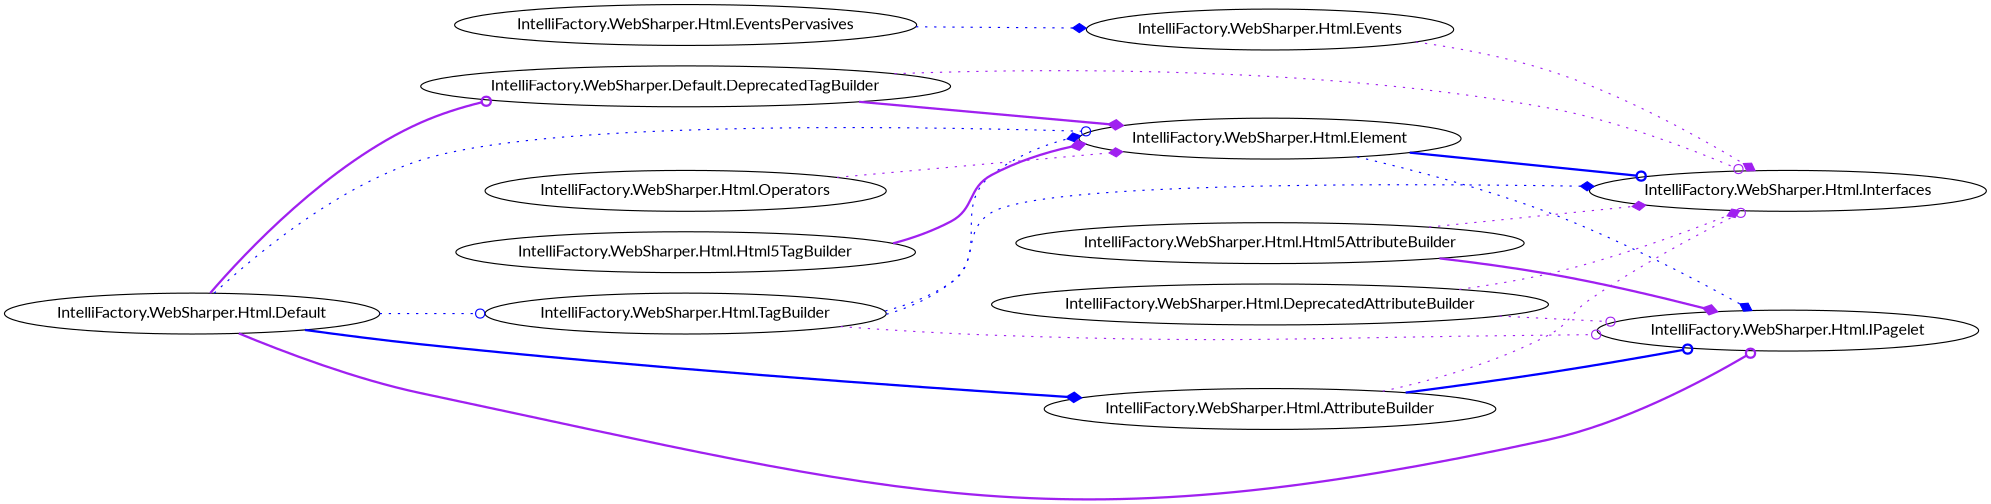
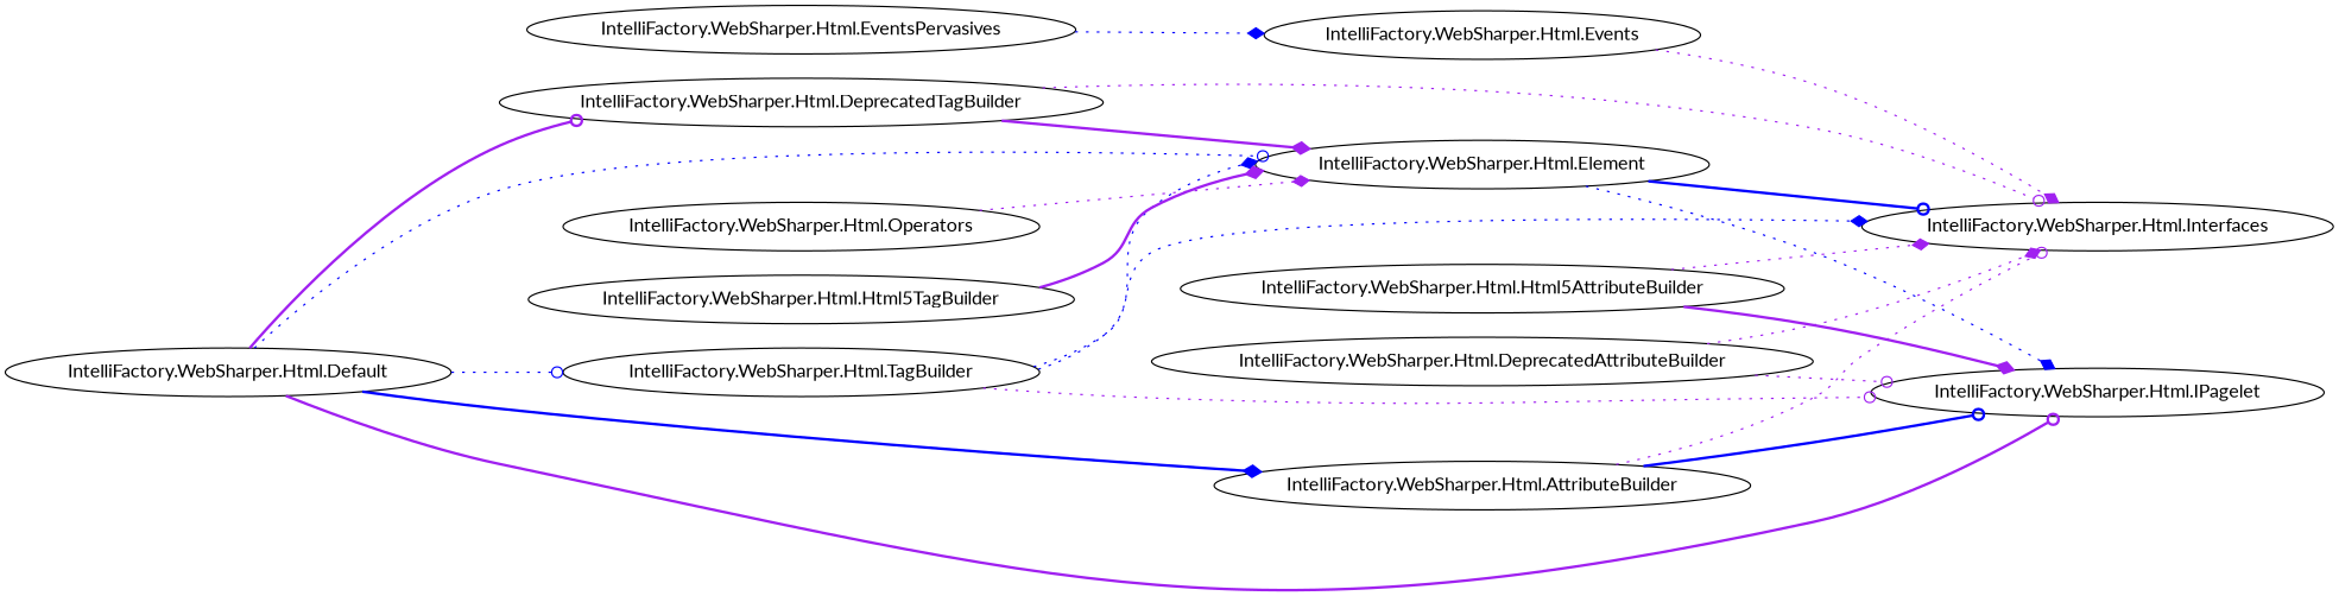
  digraph {
    fontname=Lato
    fontsize=10
    rankdir=LR
    node [fontname=Lato]
    edge [arrowhead=diamond color=purple fontname=Lato style=dotted]
    "IntelliFactory.WebSharper.Html.IPagelet"
    "IntelliFactory.WebSharper.Html.Interfaces"
    "IntelliFactory.WebSharper.Html.AttributeBuilder"
-   "IntelliFactory.WebSharper.Html.DeprecatedTagBuilder" [label="IntelliFactory.WebSharper.Default.DeprecatedTagBuilder"]
+   "IntelliFactory.WebSharper.Html.DeprecatedTagBuilder"
    "IntelliFactory.WebSharper.Html.Element"
    "IntelliFactory.WebSharper.Html.TagBuilder"
    "IntelliFactory.WebSharper.Html.Events"
    "IntelliFactory.WebSharper.Html.Default"
    "IntelliFactory.WebSharper.Html.DeprecatedAttributeBuilder"
    "IntelliFactory.WebSharper.Html.EventsPervasives"
    "IntelliFactory.WebSharper.Html.Html5AttributeBuilder"
    "IntelliFactory.WebSharper.Html.Html5TagBuilder"
    "IntelliFactory.WebSharper.Html.Operators"
    subgraph sub_1 {
      rank=none
      "IntelliFactory.WebSharper.Html.IPagelet"
      "IntelliFactory.WebSharper.Html.Interfaces"
    }
    subgraph sub_2 {
      rank=none
      "IntelliFactory.WebSharper.Html.IPagelet"
      "IntelliFactory.WebSharper.Html.AttributeBuilder"
      "IntelliFactory.WebSharper.Html.DeprecatedTagBuilder"
      "IntelliFactory.WebSharper.Html.Element"
      "IntelliFactory.WebSharper.Html.TagBuilder"
    }
    subgraph sub_3 {
      rank=none
      "IntelliFactory.WebSharper.Html.IPagelet"
      "IntelliFactory.WebSharper.Html.Interfaces"
    }
    subgraph sub_4 {
      rank=none
      "IntelliFactory.WebSharper.Html.Interfaces"
      "IntelliFactory.WebSharper.Html.Element"
    }
    subgraph sub_5 {
      rank=none
      "IntelliFactory.WebSharper.Html.IPagelet"
      "IntelliFactory.WebSharper.Html.Interfaces"
    }
    subgraph sub_6 {
      rank=none
      "IntelliFactory.WebSharper.Html.Events"
    }
    subgraph sub_7 {
      rank=none
      "IntelliFactory.WebSharper.Html.IPagelet"
      "IntelliFactory.WebSharper.Html.Interfaces"
    }
    subgraph sub_8 {
      rank=none
      "IntelliFactory.WebSharper.Html.Interfaces"
      "IntelliFactory.WebSharper.Html.Element"
    }
    subgraph sub_9 {
      rank=none
      "IntelliFactory.WebSharper.Html.Element"
    }
    subgraph sub_10 {
      rank=none
      "IntelliFactory.WebSharper.Html.IPagelet"
      "IntelliFactory.WebSharper.Html.Interfaces"
      "IntelliFactory.WebSharper.Html.Element"
    }
    "IntelliFactory.WebSharper.Html.AttributeBuilder" -> "IntelliFactory.WebSharper.Html.IPagelet" [arrowhead=odot color=blue style=bold]
    "IntelliFactory.WebSharper.Html.AttributeBuilder" -> "IntelliFactory.WebSharper.Html.Interfaces" [arrowhead=odot]
    "IntelliFactory.WebSharper.Html.DeprecatedTagBuilder" -> "IntelliFactory.WebSharper.Html.Interfaces" [arrowhead=odot]
    "IntelliFactory.WebSharper.Html.DeprecatedTagBuilder" -> "IntelliFactory.WebSharper.Html.Element" [style=bold]
    "IntelliFactory.WebSharper.Html.Element" -> "IntelliFactory.WebSharper.Html.IPagelet" [color=blue]
    "IntelliFactory.WebSharper.Html.Element" -> "IntelliFactory.WebSharper.Html.Interfaces" [arrowhead=odot color=blue style=bold]
    "IntelliFactory.WebSharper.Html.TagBuilder" -> "IntelliFactory.WebSharper.Html.IPagelet" [arrowhead=odot]
    "IntelliFactory.WebSharper.Html.TagBuilder" -> "IntelliFactory.WebSharper.Html.Interfaces" [color=blue]
    "IntelliFactory.WebSharper.Html.TagBuilder" -> "IntelliFactory.WebSharper.Html.Element" [color=blue]
    "IntelliFactory.WebSharper.Html.Events" -> "IntelliFactory.WebSharper.Html.Interfaces"
    "IntelliFactory.WebSharper.Html.Default" -> "IntelliFactory.WebSharper.Html.IPagelet" [arrowhead=odot style=bold]
    "IntelliFactory.WebSharper.Html.Default" -> "IntelliFactory.WebSharper.Html.AttributeBuilder" [color=blue style=bold]
    "IntelliFactory.WebSharper.Html.Default" -> "IntelliFactory.WebSharper.Html.DeprecatedTagBuilder" [arrowhead=odot style=bold]
    "IntelliFactory.WebSharper.Html.Default" -> "IntelliFactory.WebSharper.Html.Element" [arrowhead=odot color=blue]
    "IntelliFactory.WebSharper.Html.Default" -> "IntelliFactory.WebSharper.Html.TagBuilder" [arrowhead=odot color=blue]
    "IntelliFactory.WebSharper.Html.DeprecatedAttributeBuilder" -> "IntelliFactory.WebSharper.Html.IPagelet" [arrowhead=odot]
    "IntelliFactory.WebSharper.Html.DeprecatedAttributeBuilder" -> "IntelliFactory.WebSharper.Html.Interfaces"
    "IntelliFactory.WebSharper.Html.EventsPervasives" -> "IntelliFactory.WebSharper.Html.Events" [color=blue]
    "IntelliFactory.WebSharper.Html.Html5AttributeBuilder" -> "IntelliFactory.WebSharper.Html.IPagelet" [style=bold]
    "IntelliFactory.WebSharper.Html.Html5AttributeBuilder" -> "IntelliFactory.WebSharper.Html.Interfaces"
    "IntelliFactory.WebSharper.Html.Html5TagBuilder" -> "IntelliFactory.WebSharper.Html.Element" [style=bold]
    "IntelliFactory.WebSharper.Html.Operators" -> "IntelliFactory.WebSharper.Html.Element"
  }
